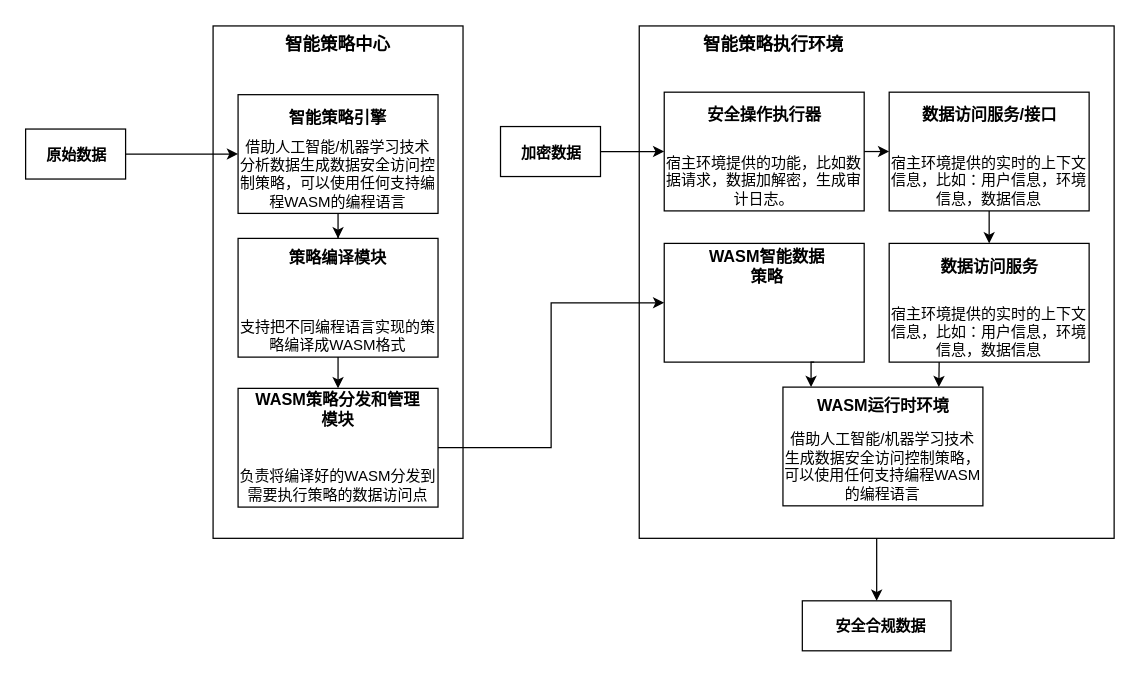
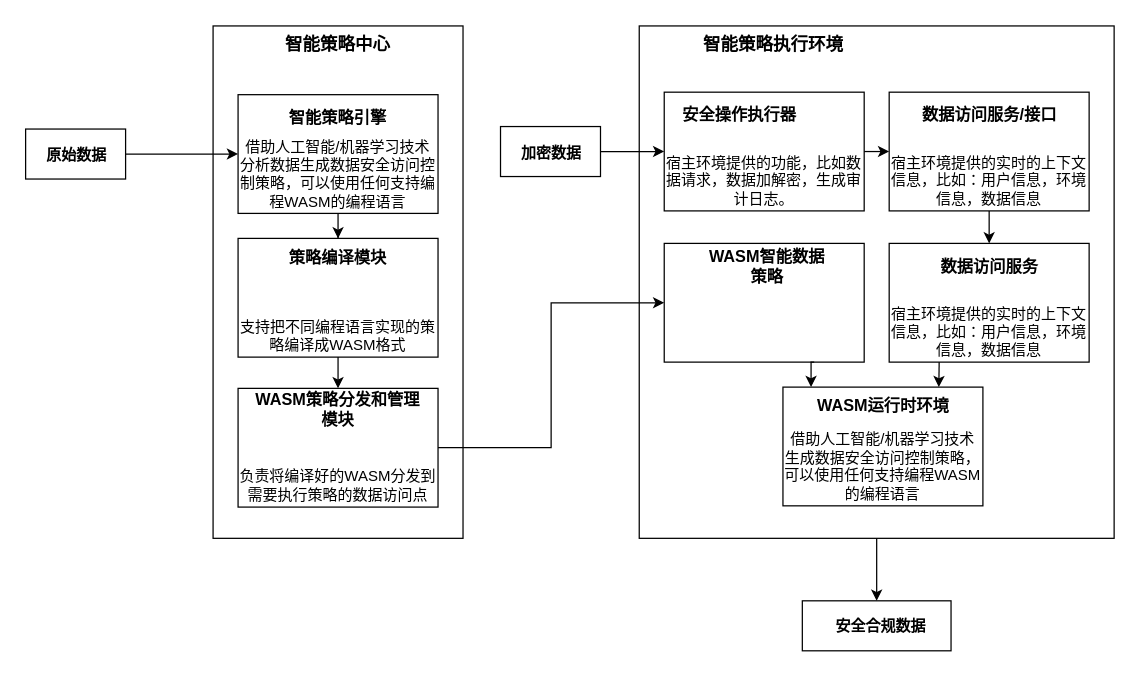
  <mxCell id="0" />
  <mxCell id="1" parent="0" />
  <mxCell id="2" value="" style="rounded=0;whiteSpace=wrap;html=1;strokeWidth=1;fillColor=none;align=center;" parent="1" vertex="1"><mxGeometry x="170" y="20" width="200" height="410" as="geometry" /></mxCell>
  <mxCell id="3" value="&lt;b&gt;智能策略中心&lt;/b&gt;" style="text;html=1;align=center;verticalAlign=middle;whiteSpace=wrap;rounded=0;fontSize=14;" parent="1" vertex="1"><mxGeometry x="215" y="20" width="110" height="30" as="geometry" /></mxCell>
  <mxCell id="4" style="edgeStyle=orthogonalEdgeStyle;rounded=0;orthogonalLoop=1;jettySize=auto;html=1;exitX=0.5;exitY=1;exitDx=0;exitDy=0;" parent="1" source="5" target="8" edge="1"><mxGeometry relative="1" as="geometry" /></mxCell>
  <mxCell id="5" value="借助人工智能/机器学习技术分析数据生成数据安全访问控制策略，可以使用任何支持编程WASM的编程语言" style="rounded=0;whiteSpace=wrap;html=1;fillColor=none;verticalAlign=bottom;" parent="1" vertex="1"><mxGeometry x="190" y="75" width="160" height="95" as="geometry" /></mxCell>
  <mxCell id="6" value="&lt;font style=&quot;font-size: 13px;&quot;&gt;&lt;b style=&quot;&quot;&gt;智能策略引擎&lt;/b&gt;&lt;/font&gt;" style="text;html=1;align=center;verticalAlign=middle;whiteSpace=wrap;rounded=0;" parent="1" vertex="1"><mxGeometry x="225" y="78" width="90" height="30" as="geometry" /></mxCell>
  <mxCell id="7" style="edgeStyle=orthogonalEdgeStyle;rounded=0;orthogonalLoop=1;jettySize=auto;html=1;exitX=0.5;exitY=1;exitDx=0;exitDy=0;entryX=0.5;entryY=0;entryDx=0;entryDy=0;" parent="1" source="8" target="15" edge="1"><mxGeometry relative="1" as="geometry" /></mxCell>
  <mxCell id="8" value="支持把不同编程语言实现的策略编译成WASM格式" style="rounded=0;whiteSpace=wrap;html=1;fillColor=none;verticalAlign=bottom;" parent="1" vertex="1"><mxGeometry x="190" y="190" width="160" height="95" as="geometry" /></mxCell>
  <mxCell id="9" value="&lt;font style=&quot;font-size: 13px;&quot;&gt;&lt;b style=&quot;&quot;&gt;策略编译模块&lt;/b&gt;&lt;/font&gt;" style="text;html=1;align=center;verticalAlign=middle;whiteSpace=wrap;rounded=0;" parent="1" vertex="1"><mxGeometry x="225" y="190" width="90" height="30" as="geometry" /></mxCell>
  <mxCell id="10" value="" style="group" parent="1" vertex="1" connectable="0"><mxGeometry x="20" y="102.5" width="80" height="40" as="geometry" /></mxCell>
  <mxCell id="11" value="" style="group" parent="10" vertex="1" connectable="0"><mxGeometry width="80" height="40" as="geometry" /></mxCell>
  <mxCell id="12" value="" style="rounded=0;whiteSpace=wrap;html=1;strokeWidth=1;fillColor=none;align=center;" parent="11" vertex="1"><mxGeometry width="80" height="40" as="geometry" /></mxCell>
  <mxCell id="13" value="&lt;b&gt;原始数据&lt;/b&gt;" style="text;html=1;align=center;verticalAlign=middle;whiteSpace=wrap;rounded=0;" parent="11" vertex="1"><mxGeometry x="6" y="9" width="70" height="24" as="geometry" /></mxCell>
  <mxCell id="14" style="edgeStyle=orthogonalEdgeStyle;rounded=0;orthogonalLoop=1;jettySize=auto;html=1;exitX=1;exitY=0.5;exitDx=0;exitDy=0;entryX=0;entryY=0.5;entryDx=0;entryDy=0;" parent="1" source="12" target="5" edge="1"><mxGeometry relative="1" as="geometry"><mxPoint x="130" y="122.714" as="targetPoint" /></mxGeometry></mxCell>
  <mxCell id="15" value="负责将编译好的WASM分发到需要执行策略的数据访问点" style="rounded=0;whiteSpace=wrap;html=1;fillColor=none;verticalAlign=bottom;" parent="1" vertex="1"><mxGeometry x="190" y="310" width="160" height="95" as="geometry" /></mxCell>
  <mxCell id="16" value="&lt;font style=&quot;font-size: 13px;&quot;&gt;&lt;b style=&quot;&quot;&gt;WASM策略分发和管理模块&lt;/b&gt;&lt;/font&gt;" style="text;html=1;align=center;verticalAlign=middle;whiteSpace=wrap;rounded=0;" parent="1" vertex="1"><mxGeometry x="200" y="312" width="140" height="30" as="geometry" /></mxCell>
  <mxCell id="17" style="edgeStyle=orthogonalEdgeStyle;rounded=0;orthogonalLoop=1;jettySize=auto;html=1;exitX=0.5;exitY=1;exitDx=0;exitDy=0;" parent="1" source="18" edge="1"><mxGeometry relative="1" as="geometry"><mxPoint x="701" y="480" as="targetPoint" /></mxGeometry></mxCell>
  <mxCell id="18" value="" style="rounded=0;whiteSpace=wrap;html=1;strokeWidth=1;fillColor=none;align=center;" parent="1" vertex="1"><mxGeometry x="511" y="20" width="380" height="410" as="geometry" /></mxCell>
  <mxCell id="19" value="&lt;b&gt;智能策略执行环境&lt;/b&gt;" style="text;html=1;align=center;verticalAlign=middle;whiteSpace=wrap;rounded=0;fontSize=14;" parent="1" vertex="1"><mxGeometry x="556" y="20" width="125" height="30" as="geometry" /></mxCell>
  <mxCell id="20" style="edgeStyle=orthogonalEdgeStyle;rounded=0;orthogonalLoop=1;jettySize=auto;html=1;exitX=0.75;exitY=1;exitDx=0;exitDy=0;entryX=0;entryY=0;entryDx=0;entryDy=0;" parent="1" source="21" target="24" edge="1"><mxGeometry relative="1" as="geometry" /></mxCell>
  <mxCell id="21" value="" style="rounded=0;whiteSpace=wrap;html=1;fillColor=none;verticalAlign=bottom;" parent="1" vertex="1"><mxGeometry x="531" y="194" width="160" height="95" as="geometry" /></mxCell>
  <mxCell id="22" value="&lt;font style=&quot;font-size: 13px;&quot;&gt;&lt;b style=&quot;&quot;&gt;WASM智能数据策略&lt;/b&gt;&lt;/font&gt;" style="text;html=1;align=center;verticalAlign=middle;whiteSpace=wrap;rounded=0;" parent="1" vertex="1"><mxGeometry x="566" y="197" width="95" height="30" as="geometry" /></mxCell>
  <mxCell id="23" value="借助人工智能/机器学习技术生成数据安全访问控制策略，可以使用任何支持编程WASM的编程语言" style="rounded=0;whiteSpace=wrap;html=1;fillColor=none;verticalAlign=bottom;" parent="1" vertex="1"><mxGeometry x="626" y="309" width="160" height="95" as="geometry" /></mxCell>
  <mxCell id="24" value="&lt;font style=&quot;font-size: 13px;&quot;&gt;&lt;b style=&quot;&quot;&gt;WASM运行时环境&lt;/b&gt;&lt;/font&gt;" style="text;html=1;align=center;verticalAlign=middle;whiteSpace=wrap;rounded=0;" parent="1" vertex="1"><mxGeometry x="648.5" y="309" width="115" height="30" as="geometry" /></mxCell>
  <mxCell id="25" style="edgeStyle=orthogonalEdgeStyle;rounded=0;orthogonalLoop=1;jettySize=auto;html=1;exitX=1;exitY=0.5;exitDx=0;exitDy=0;entryX=0;entryY=0.5;entryDx=0;entryDy=0;" parent="1" source="15" target="21" edge="1"><mxGeometry relative="1" as="geometry" /></mxCell>
  <mxCell id="26" value="宿主环境提供的实时的上下文信息，比如：用户信息，环境信息，数据信息" style="rounded=0;whiteSpace=wrap;html=1;fillColor=none;verticalAlign=bottom;" parent="1" vertex="1"><mxGeometry x="711" y="194" width="160" height="95" as="geometry" /></mxCell>
  <mxCell id="27" value="&lt;font style=&quot;font-size: 13px;&quot;&gt;&lt;b style=&quot;&quot;&gt;数据访问服务&lt;/b&gt;&lt;/font&gt;" style="text;html=1;align=center;verticalAlign=middle;whiteSpace=wrap;rounded=0;" parent="1" vertex="1"><mxGeometry x="733.5" y="197" width="115" height="30" as="geometry" /></mxCell>
  <mxCell id="28" style="edgeStyle=orthogonalEdgeStyle;rounded=0;orthogonalLoop=1;jettySize=auto;html=1;exitX=0.25;exitY=1;exitDx=0;exitDy=0;entryX=0.889;entryY=0;entryDx=0;entryDy=0;entryPerimeter=0;" parent="1" source="26" target="24" edge="1"><mxGeometry relative="1" as="geometry" /></mxCell>
  <mxCell id="29" value="" style="group" parent="1" vertex="1" connectable="0"><mxGeometry x="400" y="100.5" width="80" height="40" as="geometry" /></mxCell>
  <mxCell id="30" value="" style="group" parent="29" vertex="1" connectable="0"><mxGeometry width="80" height="40" as="geometry" /></mxCell>
  <mxCell id="31" value="" style="rounded=0;whiteSpace=wrap;html=1;strokeWidth=1;fillColor=none;align=center;" parent="30" vertex="1"><mxGeometry width="80" height="40" as="geometry" /></mxCell>
  <mxCell id="32" value="&lt;b&gt;加密数据&lt;/b&gt;" style="text;html=1;align=center;verticalAlign=middle;whiteSpace=wrap;rounded=0;" parent="30" vertex="1"><mxGeometry x="6" y="9" width="70" height="24" as="geometry" /></mxCell>
  <mxCell id="33" style="edgeStyle=orthogonalEdgeStyle;rounded=0;orthogonalLoop=1;jettySize=auto;html=1;exitX=0.5;exitY=1;exitDx=0;exitDy=0;entryX=0.5;entryY=0;entryDx=0;entryDy=0;" parent="1" source="34" target="26" edge="1"><mxGeometry relative="1" as="geometry" /></mxCell>
  <mxCell id="34" value="宿主环境提供的实时的上下文信息，比如：用户信息，环境信息，数据信息" style="rounded=0;whiteSpace=wrap;html=1;fillColor=none;verticalAlign=bottom;" parent="1" vertex="1"><mxGeometry x="711" y="73" width="160" height="95" as="geometry" /></mxCell>
  <mxCell id="35" value="&lt;font style=&quot;font-size: 13px;&quot;&gt;&lt;b style=&quot;&quot;&gt;数据访问服务/接口&lt;/b&gt;&lt;/font&gt;" style="text;html=1;align=center;verticalAlign=middle;whiteSpace=wrap;rounded=0;" parent="1" vertex="1"><mxGeometry x="733.5" y="76" width="115" height="30" as="geometry" /></mxCell>
  <mxCell id="36" style="edgeStyle=orthogonalEdgeStyle;rounded=0;orthogonalLoop=1;jettySize=auto;html=1;exitX=1;exitY=0.5;exitDx=0;exitDy=0;entryX=0;entryY=0.5;entryDx=0;entryDy=0;" edge="1" parent="1" source="37" target="34"><mxGeometry relative="1" as="geometry" /></mxCell>
  <mxCell id="37" value="宿主环境提供的功能，比如数据请求，数据加解密，生成审计日志。" style="rounded=0;whiteSpace=wrap;html=1;fillColor=none;verticalAlign=bottom;" parent="1" vertex="1"><mxGeometry x="531" y="73" width="160" height="95" as="geometry" /></mxCell>
- <mxCell id="38" value="&lt;font style=&quot;font-size: 13px;&quot;&gt;&lt;b style=&quot;&quot;&gt;安全操作执行器&lt;/b&gt;&lt;/font&gt;" style="text;html=1;align=center;verticalAlign=middle;whiteSpace=wrap;rounded=0;" parent="1" vertex="1"><mxGeometry x="553.5" y="76" width="115" height="30" as="geometry" /></mxCell>
+ <mxCell id="38" value="&lt;font style=&quot;font-size: 13px;&quot;&gt;&lt;b style=&quot;&quot;&gt;安全操作执行器&lt;/b&gt;&lt;/font&gt;" style="text;html=1;align=center;verticalAlign=middle;whiteSpace=wrap;rounded=0;" parent="1" vertex="1"><mxGeometry x="533.5" y="76" width="115" height="30" as="geometry" /></mxCell>
  <mxCell id="39" style="edgeStyle=orthogonalEdgeStyle;rounded=0;orthogonalLoop=1;jettySize=auto;html=1;exitX=1;exitY=0.5;exitDx=0;exitDy=0;" parent="1" source="31" target="37" edge="1"><mxGeometry relative="1" as="geometry" /></mxCell>
  <mxCell id="40" value="" style="rounded=0;whiteSpace=wrap;html=1;strokeWidth=1;fillColor=none;align=center;" parent="1" vertex="1"><mxGeometry x="641.5" y="480" width="119" height="40" as="geometry" /></mxCell>
  <mxCell id="41" value="&lt;b&gt;安全合规数据&lt;/b&gt;" style="text;html=1;align=center;verticalAlign=middle;whiteSpace=wrap;rounded=0;" parent="1" vertex="1"><mxGeometry x="647.5" y="489" width="113" height="24" as="geometry" /></mxCell>
